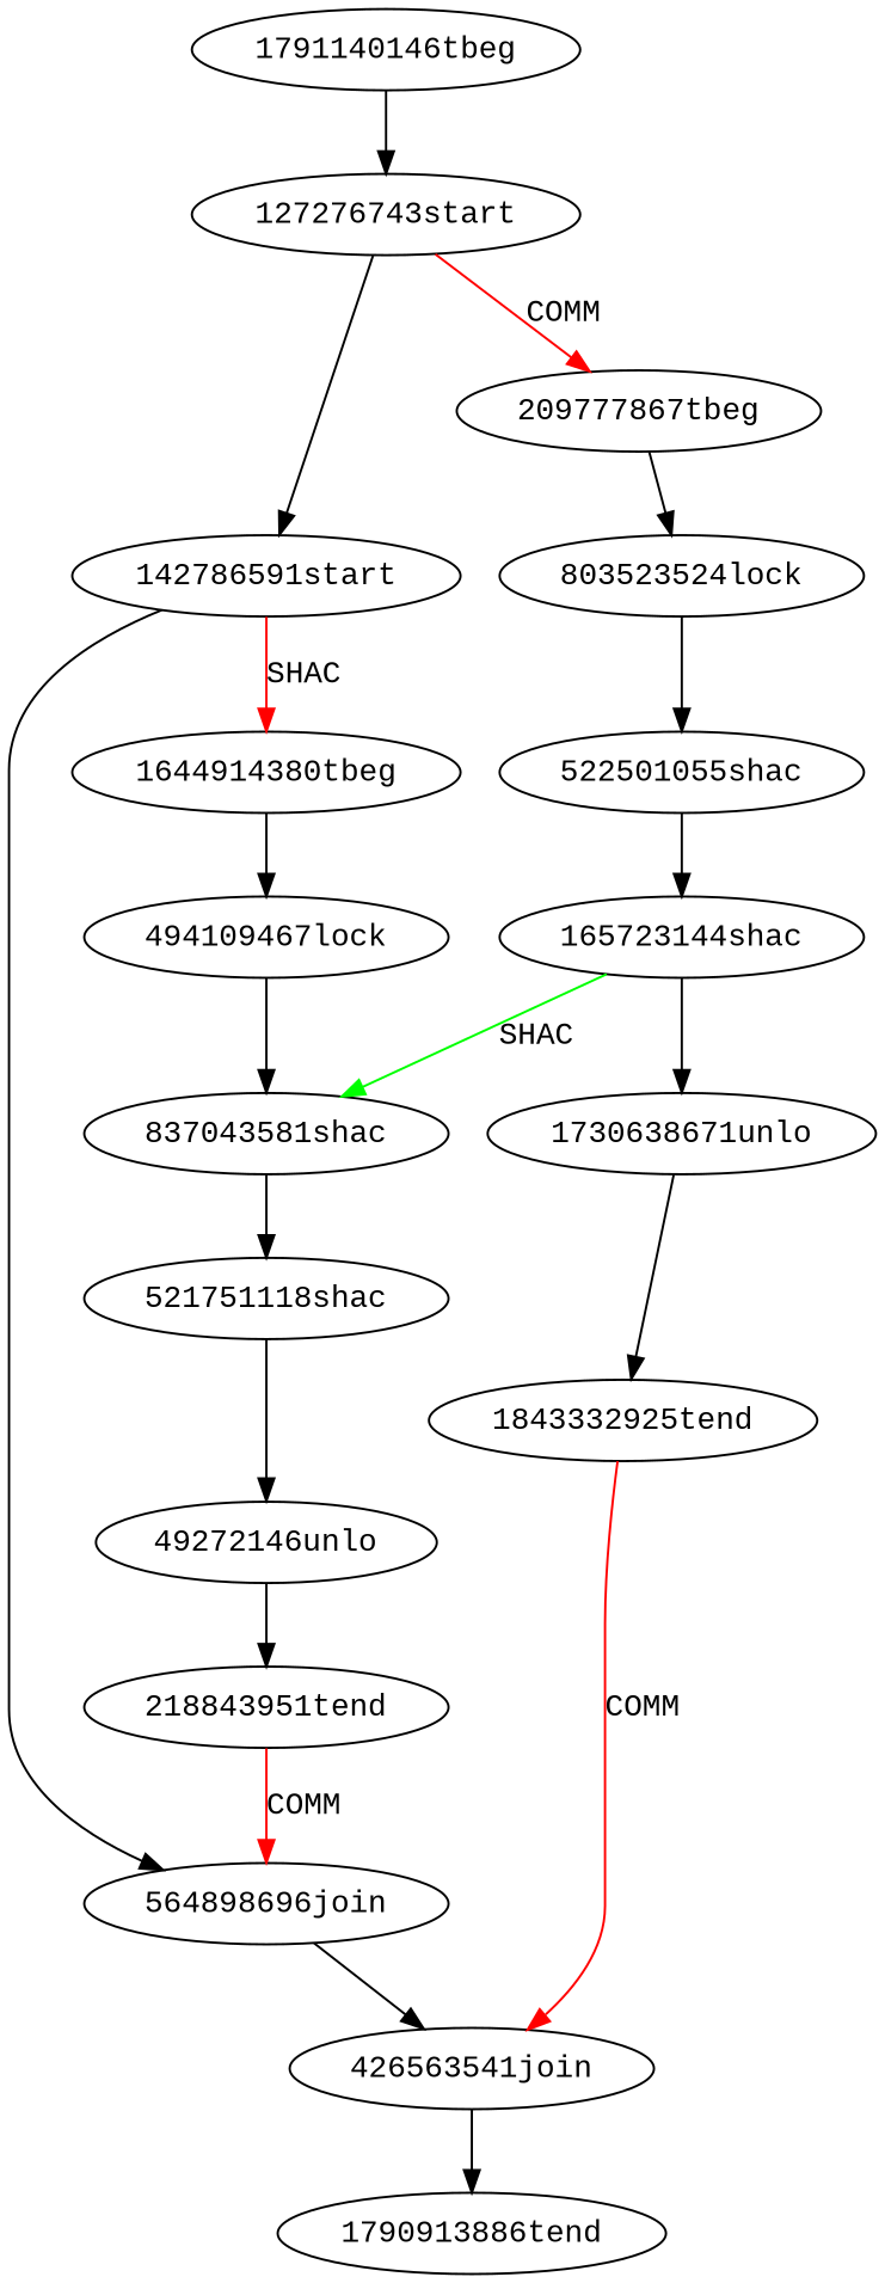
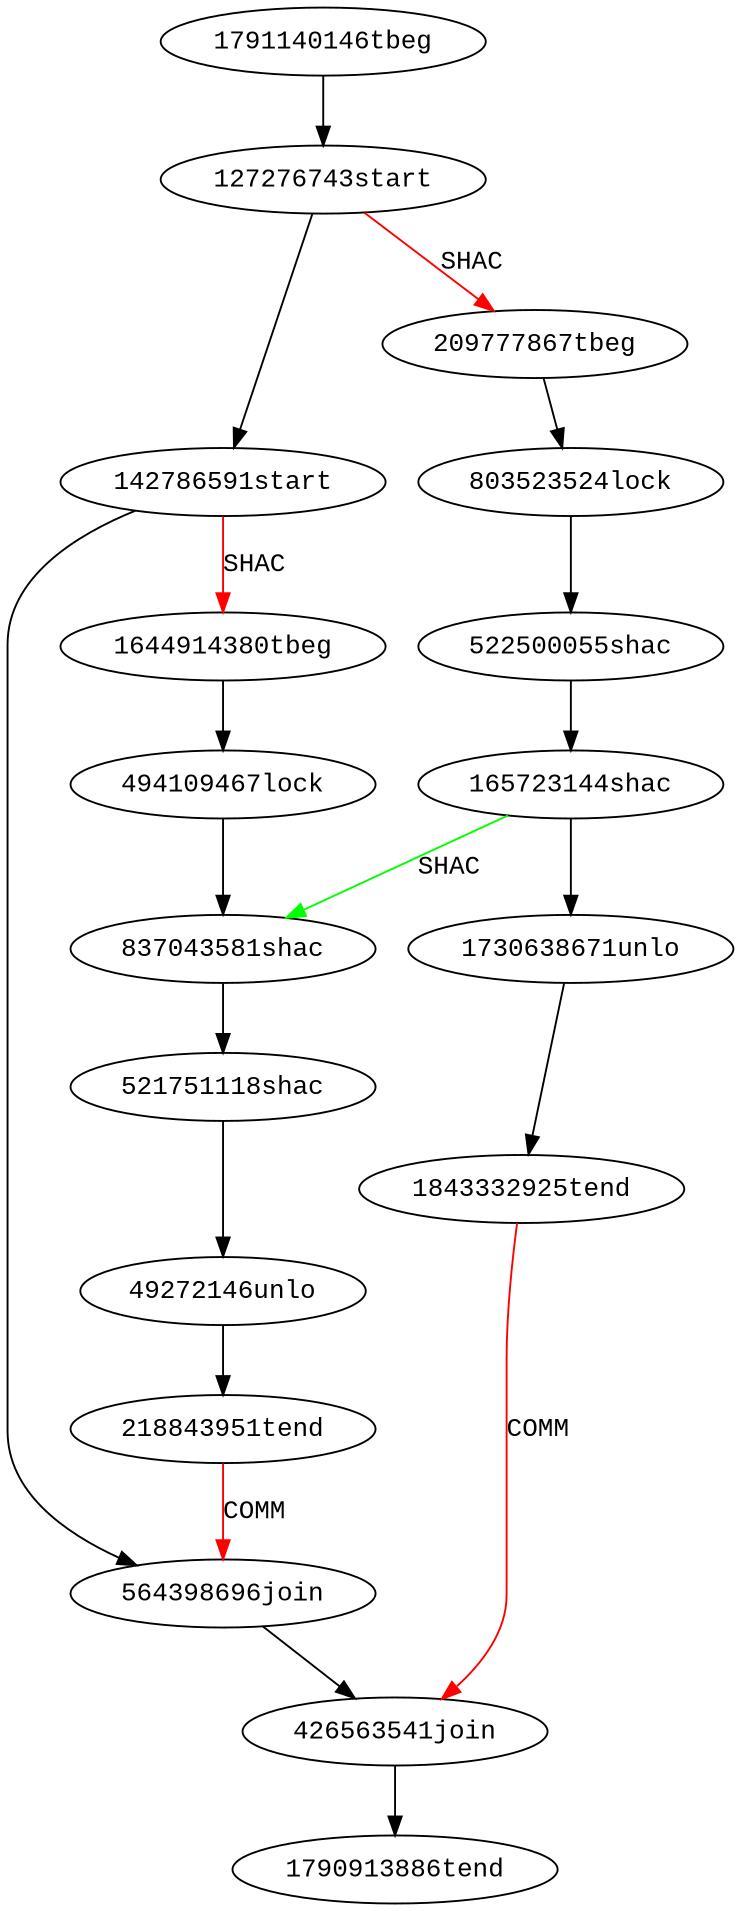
  digraph {
    fontname="Liberation Mono"
    node [fontname="Liberation Mono"]
    edge [color=black fontname="Liberation Mono"]
    "1791140146tbeg"
    "127276743start"
    "142786591start"
    "209777867tbeg"
    "1644914380tbeg"
-   "564898696join"
+   "564898696join" [label="564398696join"]
    "803523524lock"
    "494109467lock"
    "426563541join"
-   "522501055shac"
+   "522501055shac" [label="522500055shac"]
    "165723144shac"
    "1730638671unlo"
    "837043581shac"
    "1843332925tend"
    "521751118shac"
    "1790913886tend"
    "49272146unlo"
    "218843951tend"
    "1791140146tbeg" -> "127276743start"
    "127276743start" -> "142786591start"
-   "127276743start" -> "209777867tbeg" [color=red label=COMM]
+   "127276743start" -> "209777867tbeg" [color=red label=SHAC]
    "142786591start" -> "1644914380tbeg" [color=red label=SHAC]
    "142786591start" -> "564898696join"
    "209777867tbeg" -> "803523524lock"
    "1644914380tbeg" -> "494109467lock"
    "564898696join" -> "426563541join"
    "803523524lock" -> "522501055shac"
    "494109467lock" -> "837043581shac"
    "426563541join" -> "1790913886tend"
    "522501055shac" -> "165723144shac"
    "165723144shac" -> "1730638671unlo"
    "165723144shac" -> "837043581shac" [color=green label=SHAC]
    "1730638671unlo" -> "1843332925tend"
    "837043581shac" -> "521751118shac"
    "1843332925tend" -> "426563541join" [color=red label=COMM]
    "521751118shac" -> "49272146unlo"
    "49272146unlo" -> "218843951tend"
    "218843951tend" -> "564898696join" [color=red label=COMM]
  }
